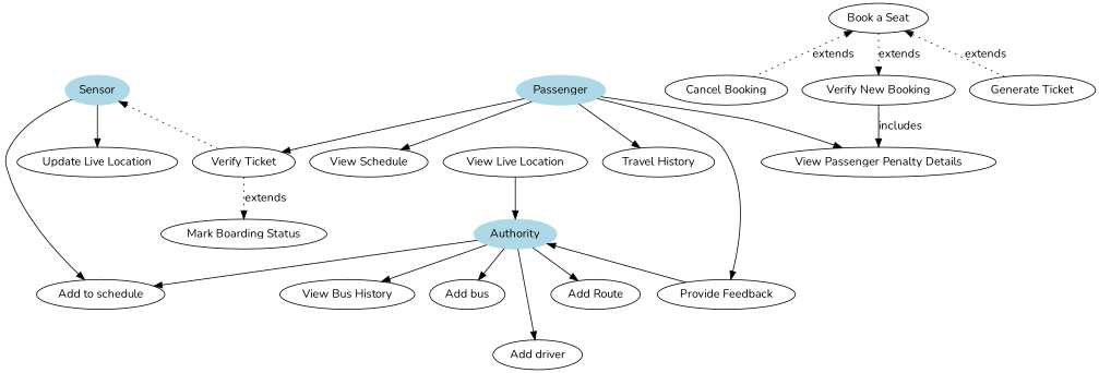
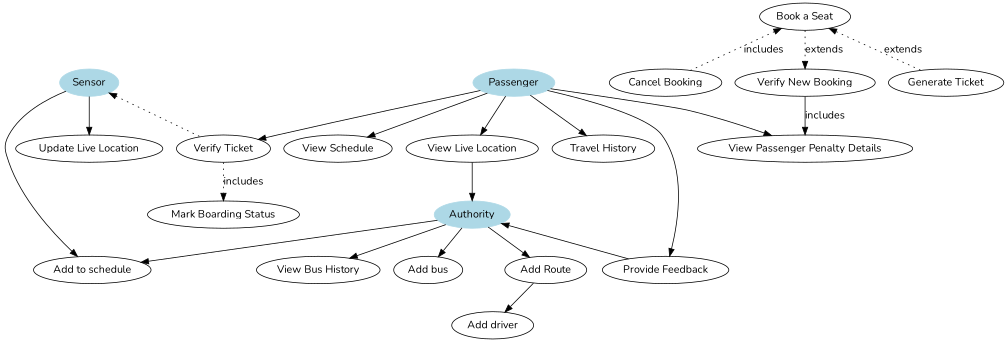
  digraph {
    fontname=Nunito
    rankdir=TB
    node [fontname=Nunito]
    edge [fontname=Nunito]
    Passenger [color=lightblue style=filled]
    n2 [label="View Schedule"]
    n3 [label="Provide Feedback"]
    n4 [label="View Passenger Penalty Details"]
    n5 [label="Travel History"]
    n6 [label="View Live Location"]
    n7 [label="Verify Ticket"]
    n8 [label="Book a Seat"]
    n9 [label="Cancel Booking"]
    n10 [label="Verify New Booking"]
    n11 [label="Generate Ticket"]
    Authority [color=lightblue style=filled]
    n13 [label="Mark Boarding Status"]
    Sensor [color=lightblue style=filled]
    n15 [label="Update Live Location"]
    n16 [label="Add to schedule"]
    n17 [label="View Bus History"]
    n18 [label="Add bus"]
    n19 [label="Add driver"]
    n20 [label="Add Route"]
    Passenger -> n2
    Passenger -> n3
    Passenger -> n4
    Passenger -> n5
+   Passenger -> n6
    Passenger -> n7
    n6 -> Authority
-   n7 -> n13 [label=extends style=dotted]
-   n8 -> n9 [dir=back label=extends style=dotted]
+   n7 -> n13 [label=includes style=dotted]
+   n8 -> n9 [dir=back label=includes style=dotted]
    n8 -> n10 [label=extends style=dotted]
    n8 -> n11 [dir=back label=extends style=dotted]
    n10 -> n4 [label=includes style=solid]
    Authority -> n3 [dir=back]
    Authority -> n16
    Authority -> n17
    Authority -> n18
-   Authority -> n19
+   n20 -> n19
    Authority -> n20
    Sensor -> n7 [dir=back style=dotted]
    Sensor -> n15
    Sensor -> n16
  }
